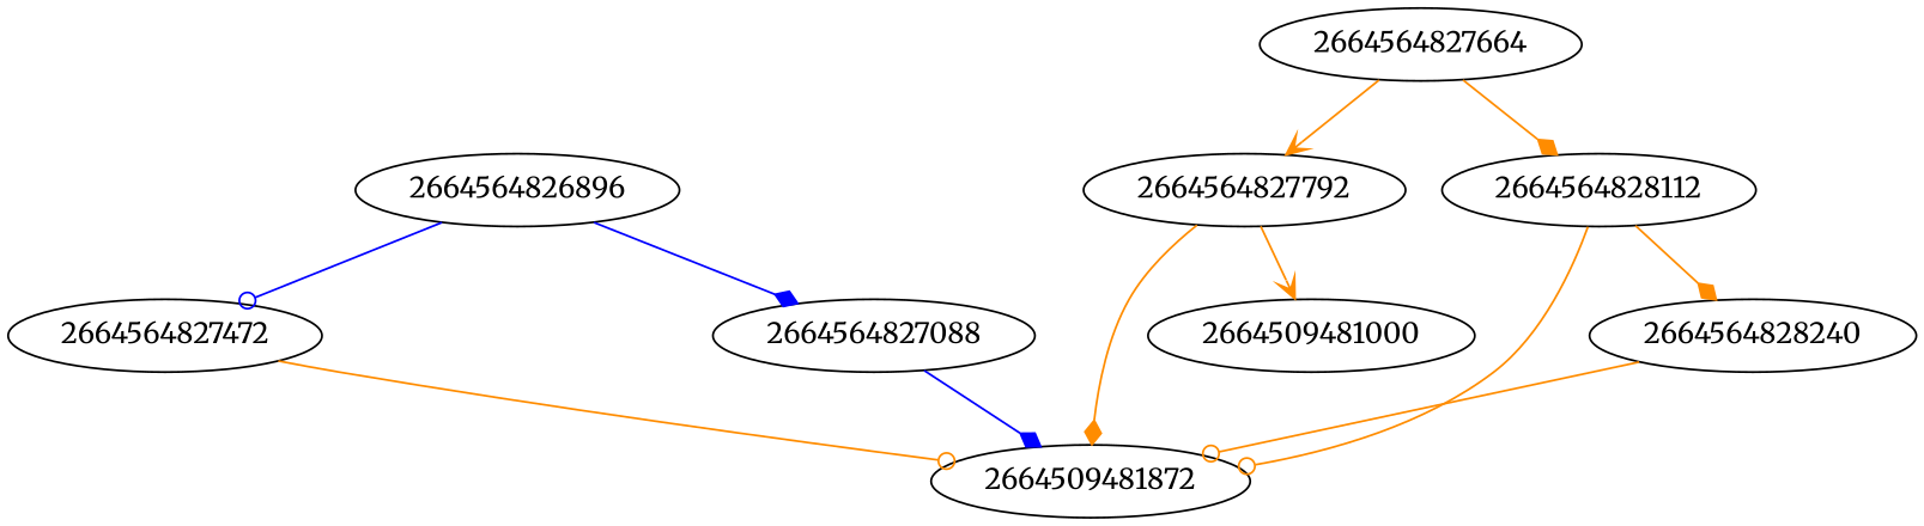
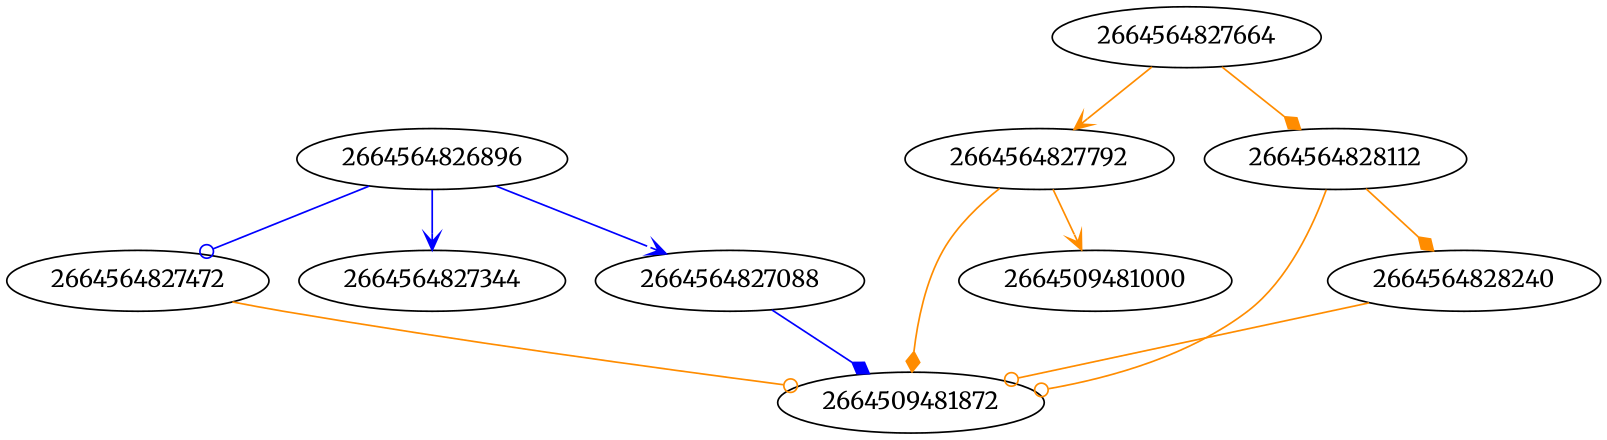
  strict digraph {
    fontname=Merriweather
    node [fontname=Merriweather type=Name]
    edge [arrowhead=diamond color=darkorange fontname=Merriweather]
    2664564826896 [type=Call]
    2664564827472
+   2664564827344
    2664564827088
    2664564827664 [type=Assign]
    2664564827792
    2664564828112 [type=List]
    2664509481872 [type=Load]
    n9 [label=2664509481000 type=Store]
    2664564828240
    2664564826896 -> 2664564827472 [arrowhead=odot color=blue]
-   2664564826896 -> 2664564827088 [color=blue]
+   2664564826896 -> 2664564827344 [arrowhead=vee color=blue]
+   2664564826896 -> 2664564827088 [arrowhead=vee color=blue]
    2664564827472 -> 2664509481872 [arrowhead=odot]
    2664564827088 -> 2664509481872 [color=blue]
    2664564827664 -> 2664564827792 [arrowhead=vee]
    2664564827664 -> 2664564828112
    2664564827792 -> 2664509481872
    2664564827792 -> n9 [arrowhead=vee]
    2664564828112 -> 2664509481872 [arrowhead=odot]
    2664564828112 -> 2664564828240
    2664564828240 -> 2664509481872 [arrowhead=odot]
  }
